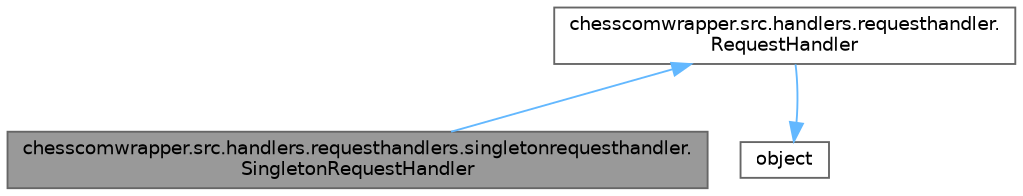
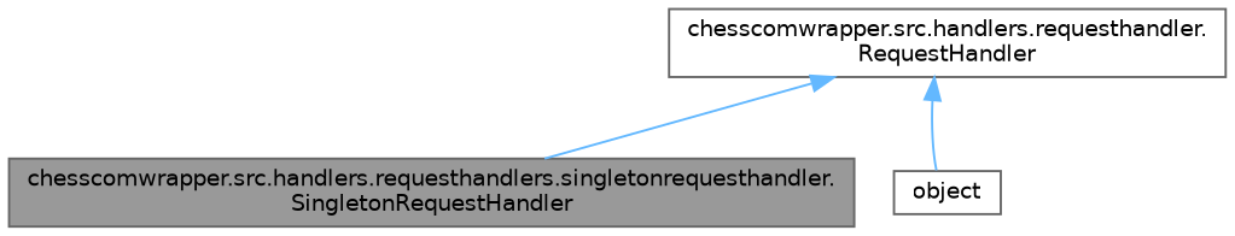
  digraph {
    node [color=gray40 fillcolor=white fontname=Helvetica fontsize=10 shape=box style=filled]
    edge [color=steelblue1 dir=back fontname=Helvetica fontsize=10 labelfontname=Helvetica labelfontsize=10 style=solid]
    n1 [fillcolor=grey60 fontcolor=black height=0.2 label="chesscomwrapper.src.handlers.requesthandlers.singletonrequesthandler.\lSingletonRequestHandler" width=0.4]
    n2 [height=0.2 label="chesscomwrapper.src.handlers.requesthandler.\lRequestHandler" width=0.4]
    n3 [height=0.2 label=object width=0.4]
    n2 -> n1
-   n3 -> n2
+   n2 -> n3
  }
